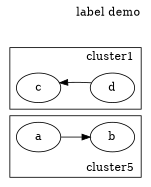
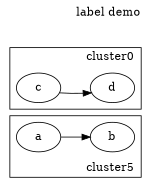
  digraph {
    label="label demo"
    labeljust=right
    labelloc=top
    rankdir=LR
    a [height=0.50 width=0.75]
    b [height=0.50 width=0.75]
    c [height=0.50 width=0.75]
    d [height=0.50 width=0.75]
    subgraph cluster_1 {
      label=cluster5
      labelloc=bottom
      a
      b
    }
    subgraph cluster_2 {
-     label=cluster1
+     label=cluster0
      c
      d
    }
    a -> b
-   d -> c
+   c -> d
  }
